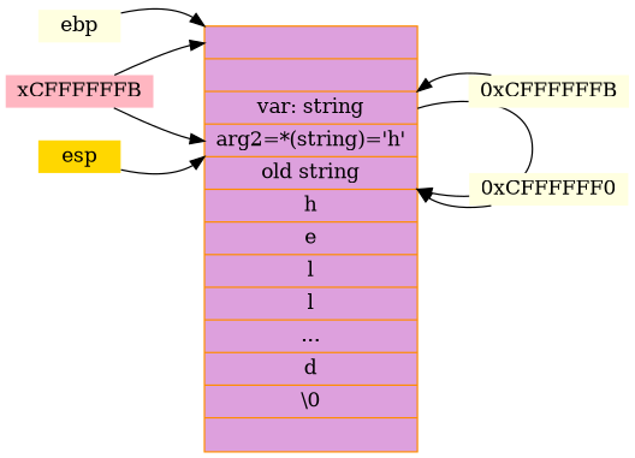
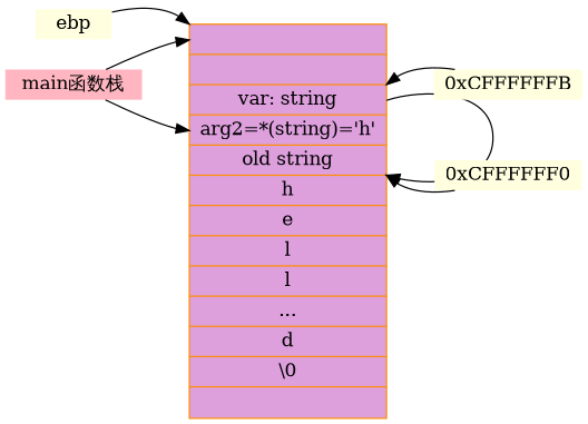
  digraph {
    rankdir=LR
    node [color=darkorange fillcolor=lightyellow shape=plaintext style=filled]
    n1 [fillcolor=plum height=.1 label="<fb>|<f0>|<f1> var: string|<f1_1> arg2=*(string)=\'h\'|<f3> old string|<f4> h|<f5>e|<f6>l|<f7>l|...|<f8>d|<f9>\\0|" shape=record width=.8]
    n2 [color=blue height=.1 label="0xCFFFFFFB" width=.8]
    n3 [color=blue height=.1 label="0xCFFFFFF0" width=.8]
-   n4 [fillcolor=lightpink height=.1 label=xCFFFFFFB width=.8]
+   n4 [fillcolor=lightpink height=.1 label="main函数栈" width=.8]
    n5 [color=darkgreen height=.1 label=ebp width=.8]
-   n6 [fillcolor=gold height=.1 label=esp width=.8]
    n1 -> n1 [headport="f4:ne" tailport="f1:e"]
    n1 -> n2 [dir=back tailport="f1:ne"]
    n1 -> n3 [dir=back tailport="f3:se"]
    n4 -> n1 [headport=fb]
    n4 -> n1 [headport=f1_1]
    n5 -> n1 [headport="fb:nw"]
-   n6 -> n1 [headport="f1_1:sw"]
  }
